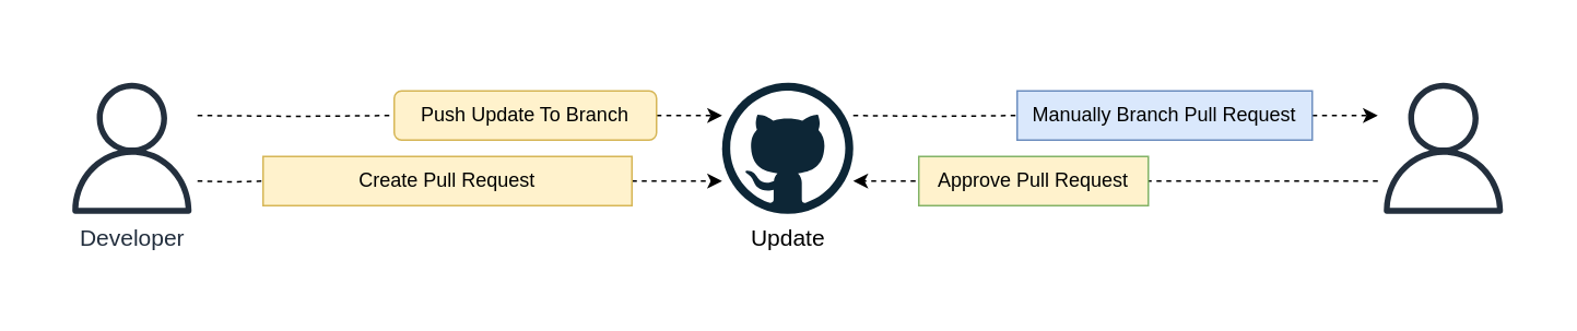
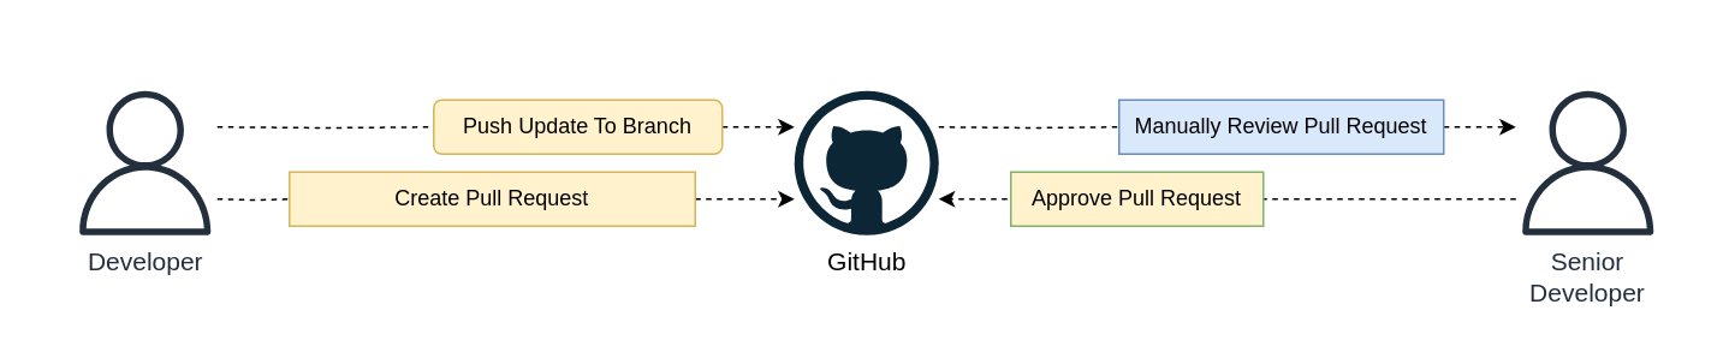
  <mxCell id="0" />
  <mxCell id="1" parent="0" />
  <mxCell id="2" value="" style="rounded=0;whiteSpace=wrap;html=1;fillColor=none;strokeColor=none;" vertex="1" parent="1"><mxGeometry x="20" y="20" width="920" height="160" as="geometry" /></mxCell>
  <mxCell id="3" value="&lt;font style=&quot;font-size: 14px;&quot;&gt;Developer&lt;/font&gt;" style="sketch=0;outlineConnect=0;fontColor=#232F3E;gradientColor=none;fillColor=#232F3D;strokeColor=none;dashed=0;verticalLabelPosition=bottom;verticalAlign=top;align=center;html=1;fontSize=12;fontStyle=0;aspect=fixed;pointerEvents=1;shape=mxgraph.aws4.user;" parent="1" vertex="1"><mxGeometry x="40" y="50" width="80" height="80" as="geometry" /></mxCell>
- <mxCell id="4" value="&lt;font style=&quot;font-size: 14px;&quot;&gt;Update&lt;/font&gt;" style="dashed=0;outlineConnect=0;html=1;align=center;labelPosition=center;verticalLabelPosition=bottom;verticalAlign=top;shape=mxgraph.weblogos.github;aspect=fixed;" parent="1" vertex="1"><mxGeometry x="440" y="50" width="80" height="80" as="geometry" /></mxCell>
+ <mxCell id="4" value="&lt;font style=&quot;font-size: 14px;&quot;&gt;GitHub&lt;/font&gt;" style="dashed=0;outlineConnect=0;html=1;align=center;labelPosition=center;verticalLabelPosition=bottom;verticalAlign=top;shape=mxgraph.weblogos.github;aspect=fixed;" parent="1" vertex="1"><mxGeometry x="440" y="50" width="80" height="80" as="geometry" /></mxCell>
  <mxCell id="5" style="edgeStyle=orthogonalEdgeStyle;rounded=0;orthogonalLoop=1;jettySize=auto;html=1;exitX=1;exitY=0.5;exitDx=0;exitDy=0;entryX=0;entryY=0.25;entryDx=0;entryDy=0;dashed=1;" parent="1" source="9" edge="1"><mxGeometry relative="1" as="geometry"><mxPoint x="120" y="75" as="sourcePoint" /><mxPoint x="440" y="70" as="targetPoint" /></mxGeometry></mxCell>
  <mxCell id="6" style="edgeStyle=orthogonalEdgeStyle;rounded=0;orthogonalLoop=1;jettySize=auto;html=1;exitX=1;exitY=0.75;exitDx=0;exitDy=0;entryX=0;entryY=0.5;entryDx=0;entryDy=0;endArrow=none;endFill=0;dashed=1;" parent="1" target="11" edge="1"><mxGeometry relative="1" as="geometry"><mxPoint x="120" y="110" as="sourcePoint" /></mxGeometry></mxCell>
  <mxCell id="7" style="edgeStyle=orthogonalEdgeStyle;rounded=0;orthogonalLoop=1;jettySize=auto;html=1;exitX=1;exitY=0.5;exitDx=0;exitDy=0;entryX=0;entryY=0.25;entryDx=0;entryDy=0;dashed=1;" parent="1" source="15" edge="1"><mxGeometry relative="1" as="geometry"><mxPoint x="840" y="70" as="targetPoint" /></mxGeometry></mxCell>
  <mxCell id="8" value="" style="edgeStyle=orthogonalEdgeStyle;rounded=0;orthogonalLoop=1;jettySize=auto;html=1;exitX=1;exitY=0.25;exitDx=0;exitDy=0;entryX=0;entryY=0.5;entryDx=0;entryDy=0;endArrow=none;endFill=0;dashed=1;" parent="1" target="9" edge="1"><mxGeometry relative="1" as="geometry"><mxPoint x="120" y="70" as="sourcePoint" /><mxPoint x="440" y="70" as="targetPoint" /></mxGeometry></mxCell>
  <mxCell id="9" value="Push Update To Branch" style="whiteSpace=wrap;html=1;fillColor=#fff2cc;strokeColor=#d6b656;rounded=1;" parent="1" vertex="1"><mxGeometry x="240" y="55" width="160" height="30" as="geometry" /></mxCell>
  <mxCell id="10" style="edgeStyle=orthogonalEdgeStyle;rounded=0;orthogonalLoop=1;jettySize=auto;html=1;exitX=1;exitY=0.5;exitDx=0;exitDy=0;entryX=0;entryY=0.75;entryDx=0;entryDy=0;dashed=1;" parent="1" source="11" edge="1"><mxGeometry relative="1" as="geometry"><mxPoint x="440" y="110" as="targetPoint" /></mxGeometry></mxCell>
  <mxCell id="11" value="Create Pull Request" style="rounded=0;whiteSpace=wrap;html=1;fillColor=#fff2cc;strokeColor=#d6b656;" parent="1" vertex="1"><mxGeometry x="160" y="95" width="225" height="30" as="geometry" /></mxCell>
  <mxCell id="12" value="" style="sketch=0;outlineConnect=0;fontColor=#232F3E;gradientColor=none;fillColor=#232F3D;strokeColor=none;dashed=0;verticalLabelPosition=bottom;verticalAlign=top;align=center;html=1;fontSize=12;fontStyle=0;aspect=fixed;pointerEvents=1;shape=mxgraph.aws4.user;" parent="1" vertex="1"><mxGeometry x="840" y="50" width="80" height="80" as="geometry" /></mxCell>
  <mxCell id="13" style="edgeStyle=orthogonalEdgeStyle;rounded=0;orthogonalLoop=1;jettySize=auto;html=1;exitX=0;exitY=0.75;exitDx=0;exitDy=0;entryX=1;entryY=0.75;entryDx=0;entryDy=0;dashed=1;" parent="1" edge="1"><mxGeometry relative="1" as="geometry"><mxPoint x="840" y="110" as="sourcePoint" /><mxPoint x="520" y="110" as="targetPoint" /></mxGeometry></mxCell>
  <mxCell id="14" value="" style="edgeStyle=orthogonalEdgeStyle;rounded=0;orthogonalLoop=1;jettySize=auto;html=1;exitX=1;exitY=0.25;exitDx=0;exitDy=0;entryX=0;entryY=0.5;entryDx=0;entryDy=0;endArrow=none;endFill=0;dashed=1;" parent="1" target="15" edge="1"><mxGeometry relative="1" as="geometry"><mxPoint x="520" y="70" as="sourcePoint" /><mxPoint x="840" y="70" as="targetPoint" /></mxGeometry></mxCell>
- <mxCell id="15" value="Manually Branch Pull Request" style="rounded=0;whiteSpace=wrap;html=1;fillColor=#dae8fc;strokeColor=#6c8ebf;" parent="1" vertex="1"><mxGeometry x="620" y="55" width="180" height="30" as="geometry" /></mxCell>
+ <mxCell id="15" value="Manually Review Pull Request" style="rounded=0;whiteSpace=wrap;html=1;fillColor=#dae8fc;strokeColor=#6c8ebf;" parent="1" vertex="1"><mxGeometry x="620" y="55" width="180" height="30" as="geometry" /></mxCell>
  <mxCell id="16" value="Approve Pull Request" style="rounded=0;whiteSpace=wrap;html=1;fillColor=#fff2cc;strokeColor=#82b366;" parent="1" vertex="1"><mxGeometry x="560" y="95" width="140" height="30" as="geometry" /></mxCell>
+ <mxCell id="17" value="&lt;span style=&quot;color: rgb(35, 47, 62); font-family: Helvetica; font-size: 14px; font-style: normal; font-variant-ligatures: normal; font-variant-caps: normal; font-weight: 400; letter-spacing: normal; orphans: 2; text-indent: 0px; text-transform: none; widows: 2; word-spacing: 0px; -webkit-text-stroke-width: 0px; white-space: nowrap; background-color: rgb(255, 255, 255); text-decoration-thickness: initial; text-decoration-style: initial; text-decoration-color: initial; float: none; display: inline !important;&quot;&gt;Senior&lt;/span&gt;&lt;div&gt;&lt;span style=&quot;color: rgb(35, 47, 62); font-family: Helvetica; font-size: 14px; font-style: normal; font-variant-ligatures: normal; font-variant-caps: normal; font-weight: 400; letter-spacing: normal; orphans: 2; text-indent: 0px; text-transform: none; widows: 2; word-spacing: 0px; -webkit-text-stroke-width: 0px; white-space: nowrap; background-color: rgb(255, 255, 255); text-decoration-thickness: initial; text-decoration-style: initial; text-decoration-color: initial; float: none; display: inline !important;&quot;&gt;Developer&lt;/span&gt;&lt;/div&gt;" style="text;html=1;align=center;whiteSpace=wrap;" parent="1" vertex="1"><mxGeometry x="840" y="130" width="80" height="40" as="geometry" /></mxCell>
